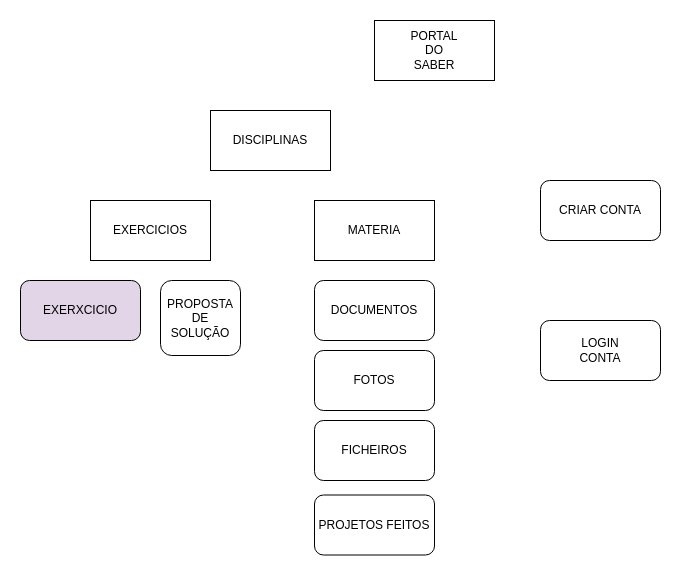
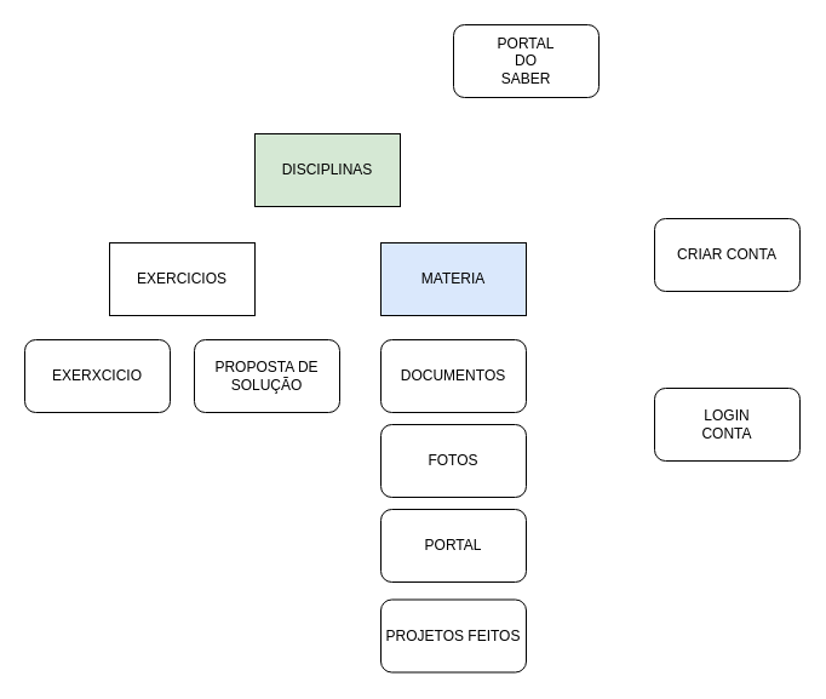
  <mxCell id="0" />
  <mxCell id="1" parent="0" />
- <mxCell id="2" value="PORTAL&lt;div&gt;DO&lt;br&gt;SABER&lt;/div&gt;" style="rounded=0;whiteSpace=wrap;html=1;" vertex="1" parent="1"><mxGeometry x="374" y="20" width="120" height="60" as="geometry" /></mxCell>
- <mxCell id="3" value="DISCIPLINAS" style="rounded=0;whiteSpace=wrap;html=1;" vertex="1" parent="1"><mxGeometry x="210" y="110" width="120" height="60" as="geometry" /></mxCell>
+ <mxCell id="2" value="PORTAL&lt;div&gt;DO&lt;br&gt;SABER&lt;/div&gt;" style="whiteSpace=wrap;html=1;rounded=1;" vertex="1" parent="1"><mxGeometry x="374" y="20" width="120" height="60" as="geometry" /></mxCell>
+ <mxCell id="3" value="DISCIPLINAS" style="rounded=0;whiteSpace=wrap;html=1;fillColor=#d5e8d4;" vertex="1" parent="1"><mxGeometry x="210" y="110" width="120" height="60" as="geometry" /></mxCell>
  <mxCell id="4" value="CRIAR CONTA" style="rounded=1;whiteSpace=wrap;html=1;" vertex="1" parent="1"><mxGeometry x="540" y="180" width="120" height="60" as="geometry" /></mxCell>
  <mxCell id="5" value="LOGIN&lt;br&gt;CONTA" style="rounded=1;whiteSpace=wrap;html=1;" vertex="1" parent="1"><mxGeometry x="540" y="320" width="120" height="60" as="geometry" /></mxCell>
  <mxCell id="6" value="EXERCICIOS" style="rounded=0;whiteSpace=wrap;html=1;" vertex="1" parent="1"><mxGeometry x="90" y="200" width="120" height="60" as="geometry" /></mxCell>
- <mxCell id="7" value="MATERIA" style="rounded=0;whiteSpace=wrap;html=1;" vertex="1" parent="1"><mxGeometry x="314" y="200" width="120" height="60" as="geometry" /></mxCell>
- <mxCell id="8" value="EXERXCICIO" style="rounded=1;whiteSpace=wrap;html=1;fillColor=#e1d5e7;" vertex="1" parent="1"><mxGeometry y="280" width="120" height="60" as="geometry" x="20" /></mxCell>
- <mxCell id="9" value="PROPOSTA DE SOLUÇÃO" style="rounded=1;whiteSpace=wrap;html=1;" vertex="1" parent="1"><mxGeometry x="160" y="280" width="80" height="75" as="geometry" /></mxCell>
+ <mxCell id="7" value="MATERIA" style="rounded=0;whiteSpace=wrap;html=1;fillColor=#dae8fc;" vertex="1" parent="1"><mxGeometry x="314" y="200" width="120" height="60" as="geometry" /></mxCell>
+ <mxCell id="8" value="EXERXCICIO" style="rounded=1;whiteSpace=wrap;html=1;" vertex="1" parent="1"><mxGeometry y="280" width="120" height="60" as="geometry" x="20" /></mxCell>
+ <mxCell id="9" value="PROPOSTA DE SOLUÇÃO" style="rounded=1;whiteSpace=wrap;html=1;" vertex="1" parent="1"><mxGeometry x="160" y="280" width="120" height="60" as="geometry" /></mxCell>
  <mxCell id="10" value="DOCUMENTOS" style="rounded=1;whiteSpace=wrap;html=1;" vertex="1" parent="1"><mxGeometry x="314" y="280" width="120" height="60" as="geometry" /></mxCell>
  <mxCell id="11" value="FOTOS" style="rounded=1;whiteSpace=wrap;html=1;" vertex="1" parent="1"><mxGeometry x="314" y="350" width="120" height="60" as="geometry" /></mxCell>
- <mxCell id="12" value="FICHEIROS" style="rounded=1;whiteSpace=wrap;html=1;" vertex="1" parent="1"><mxGeometry x="314" y="420" width="120" height="60" as="geometry" /></mxCell>
+ <mxCell id="12" value="PORTAL" style="rounded=1;whiteSpace=wrap;html=1;" vertex="1" parent="1"><mxGeometry x="314" y="420" width="120" height="60" as="geometry" /></mxCell>
  <mxCell id="13" value="PROJETOS FEITOS" style="rounded=1;whiteSpace=wrap;html=1;" vertex="1" parent="1"><mxGeometry x="314" y="494.5" width="120" height="60" as="geometry" /></mxCell>
